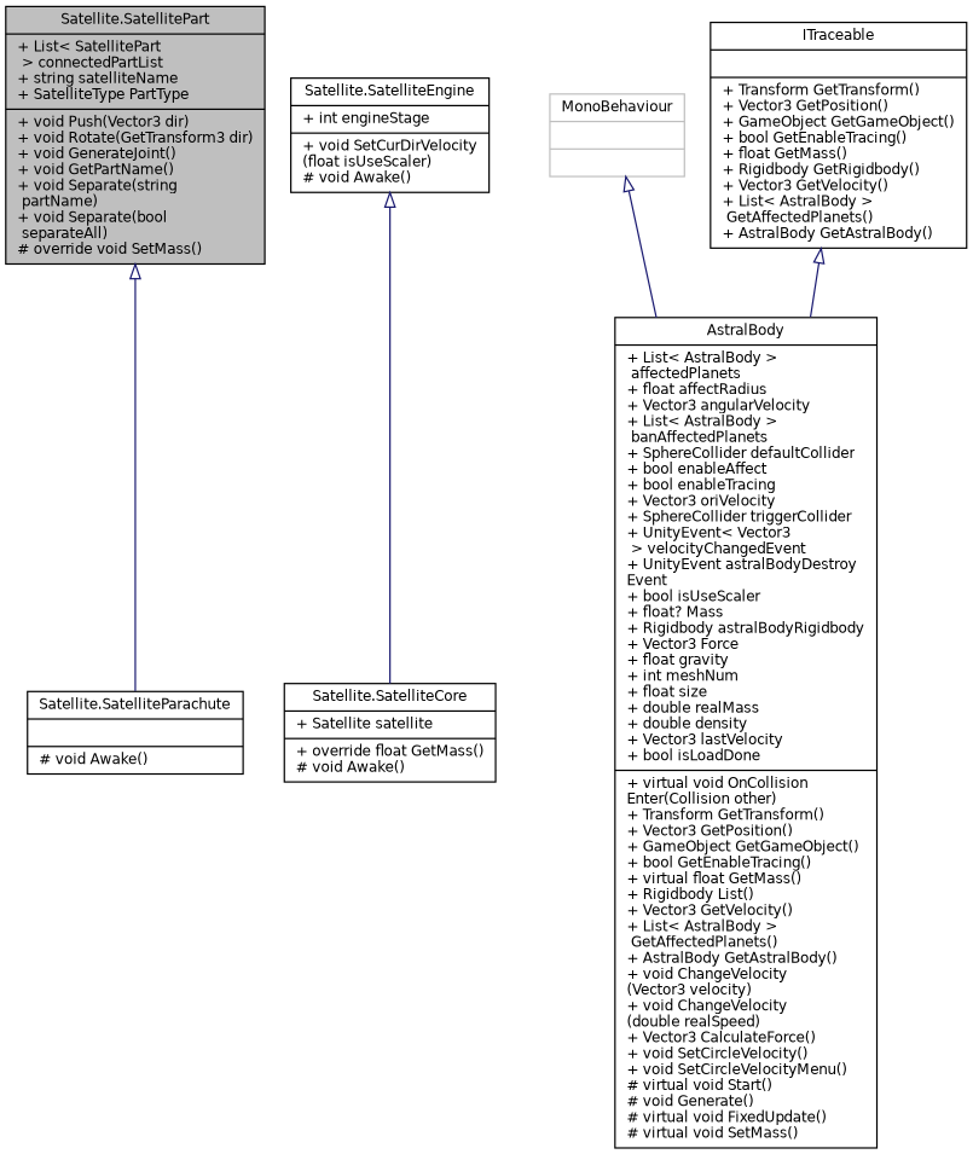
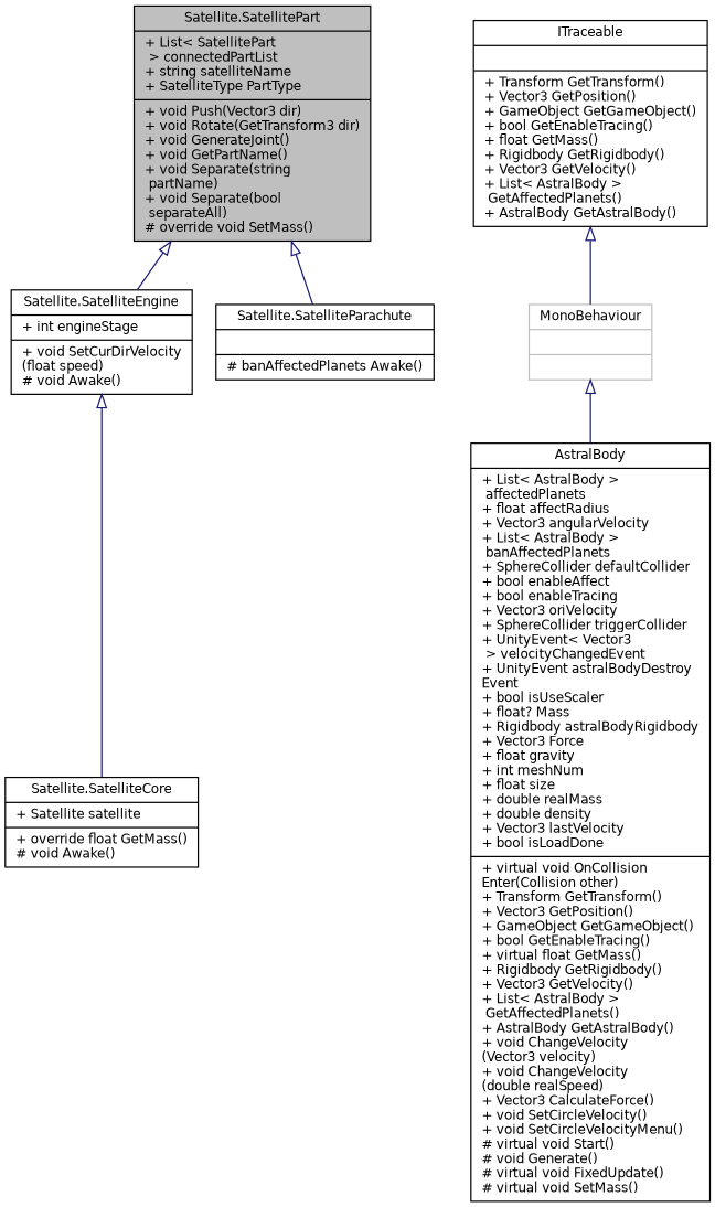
  digraph {
    node [color=black fillcolor=white fontname=Helvetica fontsize=10 shape=record style=filled]
    edge [arrowtail=onormal color=midnightblue dir=back fontname=Helvetica fontsize=10 labelfontname=Helvetica labelfontsize=10 style=solid]
    n1 [fillcolor=grey75 fontcolor=black height=0.2 label="{Satellite.SatellitePart\n|+ List\< SatellitePart\l \> connectedPartList\l+ string satelliteName\l+ SatelliteType PartType\l|+ void Push(Vector3 dir)\l+ void Rotate(GetTransform3 dir)\l+ void GenerateJoint()\l+ void GetPartName()\l+ void Separate(string\l partName)\l+ void Separate(bool\l separateAll)\l# override void SetMass()\l}" width=0.4]
-   n2 [height=0.2 label="{Satellite.SatelliteEngine\n|+ int engineStage\l|+ void SetCurDirVelocity\l(float isUseScaler)\l# void Awake()\l}" width=0.4]
-   n3 [height=0.2 label="{Satellite.SatelliteParachute\n||# void Awake()\l}" width=0.4]
+   n2 [height=0.2 label="{Satellite.SatelliteEngine\n|+ int engineStage\l|+ void SetCurDirVelocity\l(float speed)\l# void Awake()\l}" width=0.4]
+   n3 [height=0.2 label="{Satellite.SatelliteParachute\n||# banAffectedPlanets Awake()\l}" width=0.4]
    n4 [height=0.2 label="{Satellite.SatelliteCore\n|+ Satellite satellite\l|+ override float GetMass()\l# void Awake()\l}" width=0.4]
-   n5 [height=0.2 label="{AstralBody\n|+ List\< AstralBody \>\l affectedPlanets\l+ float affectRadius\l+ Vector3 angularVelocity\l+ List\< AstralBody \>\l banAffectedPlanets\l+ SphereCollider defaultCollider\l+ bool enableAffect\l+ bool enableTracing\l+ Vector3 oriVelocity\l+ SphereCollider triggerCollider\l+ UnityEvent\< Vector3\l \> velocityChangedEvent\l+ UnityEvent astralBodyDestroy\lEvent\l+ bool isUseScaler\l+ float? Mass\l+ Rigidbody astralBodyRigidbody\l+ Vector3 Force\l+ float gravity\l+ int meshNum\l+ float size\l+ double realMass\l+ double density\l+ Vector3 lastVelocity\l+ bool isLoadDone\l|+ virtual void OnCollision\lEnter(Collision other)\l+ Transform GetTransform()\l+ Vector3 GetPosition()\l+ GameObject GetGameObject()\l+ bool GetEnableTracing()\l+ virtual float GetMass()\l+ Rigidbody List()\l+ Vector3 GetVelocity()\l+ List\< AstralBody \>\l GetAffectedPlanets()\l+ AstralBody GetAstralBody()\l+ void ChangeVelocity\l(Vector3 velocity)\l+ void ChangeVelocity\l(double realSpeed)\l+ Vector3 CalculateForce()\l+ void SetCircleVelocity()\l+ void SetCircleVelocityMenu()\l# virtual void Start()\l# void Generate()\l# virtual void FixedUpdate()\l# virtual void SetMass()\l}" width=0.4]
+   n5 [height=0.2 label="{AstralBody\n|+ List\< AstralBody \>\l affectedPlanets\l+ float affectRadius\l+ Vector3 angularVelocity\l+ List\< AstralBody \>\l banAffectedPlanets\l+ SphereCollider defaultCollider\l+ bool enableAffect\l+ bool enableTracing\l+ Vector3 oriVelocity\l+ SphereCollider triggerCollider\l+ UnityEvent\< Vector3\l \> velocityChangedEvent\l+ UnityEvent astralBodyDestroy\lEvent\l+ bool isUseScaler\l+ float? Mass\l+ Rigidbody astralBodyRigidbody\l+ Vector3 Force\l+ float gravity\l+ int meshNum\l+ float size\l+ double realMass\l+ double density\l+ Vector3 lastVelocity\l+ bool isLoadDone\l|+ virtual void OnCollision\lEnter(Collision other)\l+ Transform GetTransform()\l+ Vector3 GetPosition()\l+ GameObject GetGameObject()\l+ bool GetEnableTracing()\l+ virtual float GetMass()\l+ Rigidbody GetRigidbody()\l+ Vector3 GetVelocity()\l+ List\< AstralBody \>\l GetAffectedPlanets()\l+ AstralBody GetAstralBody()\l+ void ChangeVelocity\l(Vector3 velocity)\l+ void ChangeVelocity\l(double realSpeed)\l+ Vector3 CalculateForce()\l+ void SetCircleVelocity()\l+ void SetCircleVelocityMenu()\l# virtual void Start()\l# void Generate()\l# virtual void FixedUpdate()\l# virtual void SetMass()\l}" width=0.4]
    n6 [color=grey75 height=0.2 label="{MonoBehaviour\n||}" width=0.4]
    n7 [height=0.2 label="{ITraceable\n||+ Transform GetTransform()\l+ Vector3 GetPosition()\l+ GameObject GetGameObject()\l+ bool GetEnableTracing()\l+ float GetMass()\l+ Rigidbody GetRigidbody()\l+ Vector3 GetVelocity()\l+ List\< AstralBody \>\l GetAffectedPlanets()\l+ AstralBody GetAstralBody()\l}" width=0.4]
+   n1 -> n2
    n1 -> n3
    n2 -> n4
    n6 -> n5
-   n7 -> n5
+   n7 -> n6
  }
